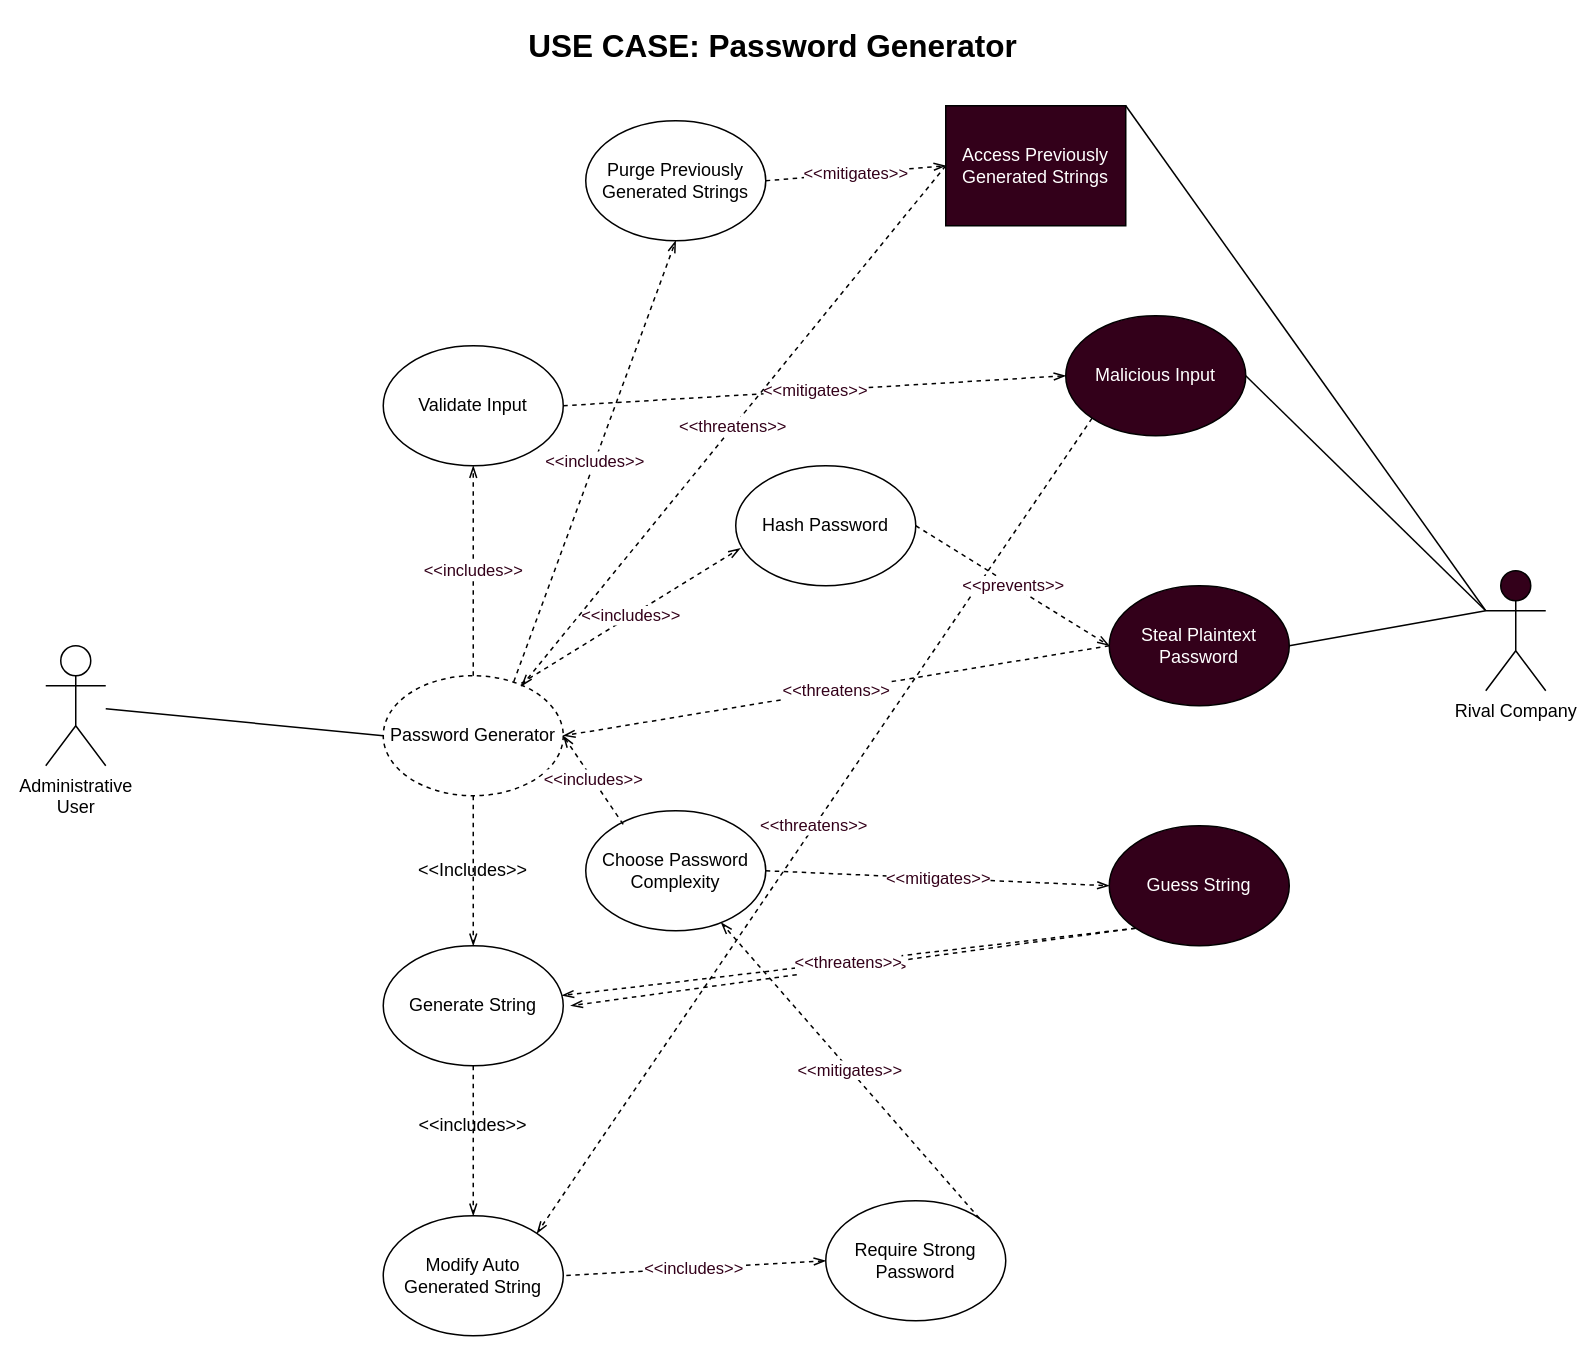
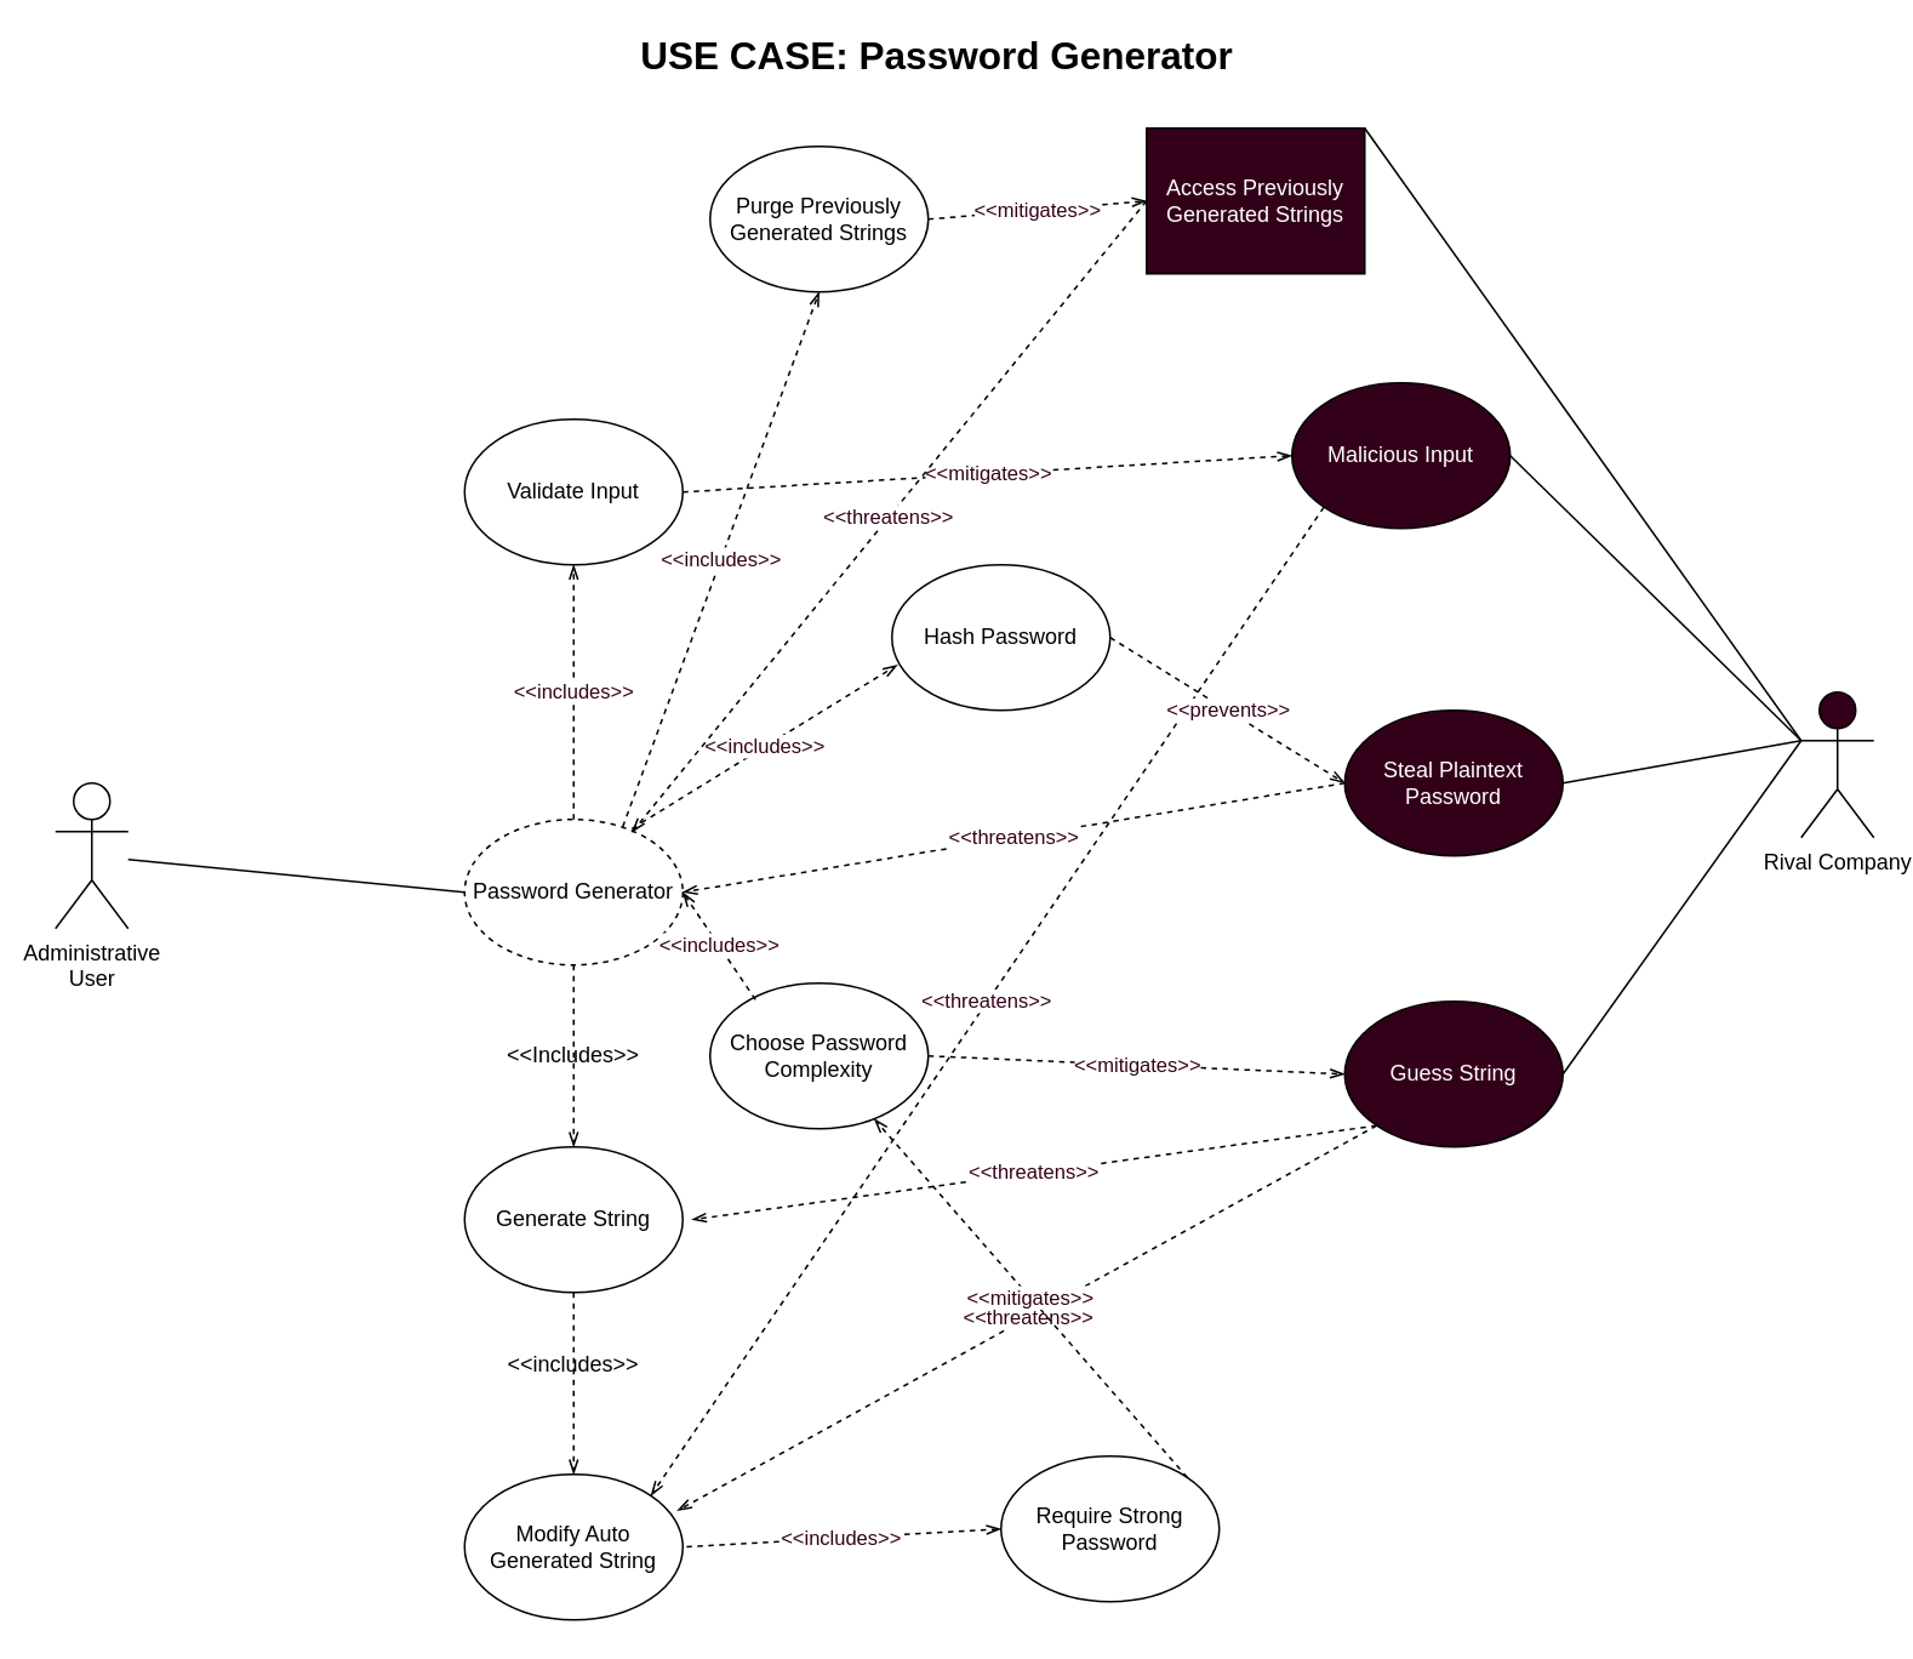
  <mxCell id="0" />
  <mxCell id="1" parent="0" />
  <mxCell id="2" value="&lt;div&gt;Administrative&lt;/div&gt;&lt;div&gt;User&lt;br&gt;&lt;/div&gt;" style="shape=umlActor;verticalLabelPosition=bottom;verticalAlign=top;html=1;outlineConnect=0;" parent="1" vertex="1"><mxGeometry x="30" y="430" width="40" height="80" as="geometry" /></mxCell>
  <mxCell id="3" value="Password Generator" style="ellipse;whiteSpace=wrap;html=1;dashed=1;" parent="1" vertex="1"><mxGeometry x="255" y="450" width="120" height="80" as="geometry" /></mxCell>
  <mxCell id="4" value="" style="endArrow=none;html=1;entryX=0;entryY=0.5;entryDx=0;entryDy=0;" parent="1" source="2" target="3" edge="1"><mxGeometry width="50" height="50" relative="1" as="geometry"><mxPoint x="300" y="550" as="sourcePoint" /><mxPoint x="240" y="491" as="targetPoint" /></mxGeometry></mxCell>
  <mxCell id="5" value="&lt;b&gt;&lt;font style=&quot;font-size: 21px&quot;&gt;USE CASE: Password Generator&lt;br&gt;&lt;/font&gt;&lt;/b&gt;" style="text;html=1;strokeColor=none;fillColor=none;align=center;verticalAlign=middle;whiteSpace=wrap;rounded=0;" parent="1" vertex="1"><mxGeometry x="20" y="20" width="990" height="20" as="geometry" /></mxCell>
  <mxCell id="6" value="Choose Password Complexity" style="ellipse;whiteSpace=wrap;html=1;" parent="1" vertex="1"><mxGeometry x="390" y="540" width="120" height="80" as="geometry" /></mxCell>
  <mxCell id="7" value="Hash Password" style="ellipse;whiteSpace=wrap;html=1;" parent="1" vertex="1"><mxGeometry x="490" y="310" width="120" height="80" as="geometry" /></mxCell>
  <mxCell id="8" value="Validate Input" style="ellipse;whiteSpace=wrap;html=1;" parent="1" vertex="1"><mxGeometry x="255" y="230" width="120" height="80" as="geometry" /></mxCell>
  <mxCell id="9" value="&amp;lt;&amp;lt;Includes&amp;gt;&amp;gt;" style="text;html=1;strokeColor=none;fillColor=none;align=center;verticalAlign=middle;whiteSpace=wrap;rounded=0;" parent="1" vertex="1"><mxGeometry x="265" y="570" width="100" height="20" as="geometry" /></mxCell>
  <mxCell id="10" value="Rival Company" style="shape=umlActor;verticalLabelPosition=bottom;verticalAlign=top;html=1;outlineConnect=0;fillColor=#33001A;" vertex="1" parent="1"><mxGeometry x="990" y="380" width="40" height="80" as="geometry" /></mxCell>
  <mxCell id="11" value="Generate String" style="ellipse;whiteSpace=wrap;html=1;" vertex="1" parent="1"><mxGeometry x="255" y="630" width="120" height="80" as="geometry" /></mxCell>
  <mxCell id="12" value="Guess String" style="ellipse;whiteSpace=wrap;html=1;fillColor=#33001A;fontColor=#FFFFFF;" vertex="1" parent="1"><mxGeometry x="739" y="550" width="120" height="80" as="geometry" /></mxCell>
  <mxCell id="13" value="" style="endArrow=openThin;dashed=1;html=1;fontColor=#FFFFFF;strokeWidth=1;entryX=0.5;entryY=0;entryDx=0;entryDy=0;startArrow=none;startFill=0;endFill=0;exitX=0.5;exitY=1;exitDx=0;exitDy=0;" edge="1" parent="1" source="3" target="11"><mxGeometry width="50" height="50" relative="1" as="geometry"><mxPoint x="400" y="600" as="sourcePoint" /><mxPoint x="350" y="490" as="targetPoint" /></mxGeometry></mxCell>
  <mxCell id="14" value="&lt;font color=&quot;#33001A&quot;&gt;&amp;lt;&amp;lt;threatens&amp;gt;&amp;gt;&lt;/font&gt;" style="endArrow=openThin;dashed=1;html=1;fontColor=#FFFFFF;strokeWidth=1;startArrow=none;startFill=0;endFill=0;exitX=0;exitY=1;exitDx=0;exitDy=0;" edge="1" parent="1" source="12"><mxGeometry width="50" height="50" relative="1" as="geometry"><mxPoint x="480" y="600" as="sourcePoint" /><mxPoint x="380" y="670" as="targetPoint" /></mxGeometry></mxCell>
  <mxCell id="15" value="&lt;font color=&quot;#33001A&quot;&gt;&amp;lt;&amp;lt;includes&amp;gt;&amp;gt;&lt;/font&gt;" style="endArrow=openThin;dashed=1;html=1;fontColor=#FFFFFF;strokeWidth=1;startArrow=none;startFill=0;endFill=0;entryX=1;entryY=0.5;entryDx=0;entryDy=0;exitX=0.208;exitY=0.113;exitDx=0;exitDy=0;exitPerimeter=0;" edge="1" parent="1" source="6" target="3"><mxGeometry width="50" height="50" relative="1" as="geometry"><mxPoint x="450" y="410" as="sourcePoint" /><mxPoint x="470" y="460" as="targetPoint" /></mxGeometry></mxCell>
  <mxCell id="16" value="&lt;font color=&quot;#33001A&quot;&gt;&amp;lt;&amp;lt;mitigates&amp;gt;&amp;gt;&lt;/font&gt;" style="endArrow=openThin;dashed=1;html=1;fontColor=#FFFFFF;strokeWidth=1;startArrow=none;startFill=0;endFill=0;entryX=0;entryY=0.5;entryDx=0;entryDy=0;exitX=1;exitY=0.5;exitDx=0;exitDy=0;" edge="1" parent="1" source="6" target="12"><mxGeometry width="50" height="50" relative="1" as="geometry"><mxPoint x="580" y="380" as="sourcePoint" /><mxPoint x="460" y="500" as="targetPoint" /></mxGeometry></mxCell>
+ <mxCell id="17" value="" style="endArrow=none;html=1;fontColor=#FFFFFF;strokeWidth=1;exitX=1;exitY=0.5;exitDx=0;exitDy=0;entryX=0;entryY=0.333;entryDx=0;entryDy=0;entryPerimeter=0;" edge="1" parent="1" source="12" target="10"><mxGeometry width="50" height="50" relative="1" as="geometry"><mxPoint x="330" y="540" as="sourcePoint" /><mxPoint x="380" y="490" as="targetPoint" /></mxGeometry></mxCell>
  <mxCell id="18" value="Modify Auto Generated String" style="ellipse;whiteSpace=wrap;html=1;" vertex="1" parent="1"><mxGeometry x="255" y="810" width="120" height="80" as="geometry" /></mxCell>
  <mxCell id="19" value="" style="endArrow=openThin;dashed=1;html=1;fontColor=#FFFFFF;strokeWidth=1;exitX=0.5;exitY=1;exitDx=0;exitDy=0;startArrow=none;startFill=0;endFill=0;entryX=0.5;entryY=0;entryDx=0;entryDy=0;" edge="1" parent="1" source="11" target="18"><mxGeometry width="50" height="50" relative="1" as="geometry"><mxPoint x="325" y="640" as="sourcePoint" /><mxPoint x="260" y="420" as="targetPoint" /></mxGeometry></mxCell>
- <mxCell id="20" value="&lt;font color=&quot;#33001A&quot;&gt;&amp;lt;&amp;lt;threatens&amp;gt;&amp;gt;&lt;/font&gt;" style="endArrow=openThin;dashed=1;html=1;fontColor=#FFFFFF;strokeWidth=1;startArrow=none;startFill=0;endFill=0;exitX=0;exitY=1;exitDx=0;exitDy=0;" edge="1" parent="1" source="12" target="11"><mxGeometry width="50" height="50" relative="1" as="geometry"><mxPoint x="767.574" y="528.284" as="sourcePoint" /><mxPoint x="400" y="800" as="targetPoint" /></mxGeometry></mxCell>
+ <mxCell id="20" value="&lt;font color=&quot;#33001A&quot;&gt;&amp;lt;&amp;lt;threatens&amp;gt;&amp;gt;&lt;/font&gt;" style="endArrow=openThin;dashed=1;html=1;fontColor=#FFFFFF;strokeWidth=1;startArrow=none;startFill=0;endFill=0;exitX=0;exitY=1;exitDx=0;exitDy=0;entryX=0.975;entryY=0.25;entryDx=0;entryDy=0;entryPerimeter=0;" edge="1" parent="1" source="12" target="18"><mxGeometry width="50" height="50" relative="1" as="geometry"><mxPoint x="767.574" y="528.284" as="sourcePoint" /><mxPoint x="400" y="800" as="targetPoint" /></mxGeometry></mxCell>
  <mxCell id="21" value="Malicious Input" style="ellipse;whiteSpace=wrap;html=1;fillColor=#33001A;fontColor=#FFFFFF;" vertex="1" parent="1"><mxGeometry x="710" y="210" width="120" height="80" as="geometry" /></mxCell>
  <mxCell id="22" value="&lt;font color=&quot;#33001A&quot;&gt;&amp;lt;&amp;lt;threatens&amp;gt;&amp;gt;&lt;/font&gt;" style="endArrow=openThin;dashed=1;html=1;fontColor=#FFFFFF;strokeWidth=1;startArrow=none;startFill=0;endFill=0;entryX=1;entryY=0;entryDx=0;entryDy=0;exitX=0;exitY=1;exitDx=0;exitDy=0;" edge="1" parent="1" source="21" target="18"><mxGeometry width="50" height="50" relative="1" as="geometry"><mxPoint x="760" y="240" as="sourcePoint" /><mxPoint x="385" y="330" as="targetPoint" /></mxGeometry></mxCell>
  <mxCell id="23" value="Require Strong Password" style="ellipse;whiteSpace=wrap;html=1;" vertex="1" parent="1"><mxGeometry x="550" y="800" width="120" height="80" as="geometry" /></mxCell>
  <mxCell id="24" value="&lt;font color=&quot;#33001A&quot;&gt;&amp;lt;&amp;lt;mitigates&amp;gt;&amp;gt;&lt;/font&gt;" style="endArrow=openThin;dashed=1;html=1;fontColor=#FFFFFF;strokeWidth=1;startArrow=none;startFill=0;endFill=0;exitX=1;exitY=0;exitDx=0;exitDy=0;" edge="1" parent="1" source="23" target="6"><mxGeometry width="50" height="50" relative="1" as="geometry"><mxPoint x="767.574" y="471.716" as="sourcePoint" /><mxPoint x="367.426" y="358.284" as="targetPoint" /></mxGeometry></mxCell>
  <mxCell id="25" value="&lt;font color=&quot;#33001A&quot;&gt;&amp;lt;&amp;lt;includes&amp;gt;&amp;gt;&lt;/font&gt;" style="endArrow=none;dashed=1;html=1;fontColor=#FFFFFF;strokeWidth=1;startArrow=openThin;startFill=0;endFill=0;exitX=0;exitY=0.5;exitDx=0;exitDy=0;entryX=1;entryY=0.5;entryDx=0;entryDy=0;" edge="1" parent="1" source="23" target="18"><mxGeometry width="50" height="50" relative="1" as="geometry"><mxPoint x="602.426" y="358.284" as="sourcePoint" /><mxPoint x="270" y="460" as="targetPoint" /></mxGeometry></mxCell>
  <mxCell id="26" value="&amp;lt;&amp;lt;includes&amp;gt;&amp;gt;" style="text;html=1;strokeColor=none;fillColor=none;align=center;verticalAlign=middle;whiteSpace=wrap;rounded=0;" vertex="1" parent="1"><mxGeometry x="265" y="740" width="100" height="20" as="geometry" /></mxCell>
  <mxCell id="27" value="" style="endArrow=none;html=1;fontColor=#FFFFFF;strokeWidth=1;exitX=1;exitY=0.5;exitDx=0;exitDy=0;entryX=0;entryY=0.333;entryDx=0;entryDy=0;entryPerimeter=0;" edge="1" parent="1" source="21" target="10"><mxGeometry width="50" height="50" relative="1" as="geometry"><mxPoint x="870" y="500" as="sourcePoint" /><mxPoint x="940" y="340" as="targetPoint" /></mxGeometry></mxCell>
  <mxCell id="28" value="&lt;font color=&quot;#33001A&quot;&gt;&amp;lt;&amp;lt;mitigates&amp;gt;&amp;gt;&lt;/font&gt;" style="endArrow=openThin;dashed=1;html=1;fontColor=#FFFFFF;strokeWidth=1;startArrow=none;startFill=0;endFill=0;exitX=1;exitY=0.5;exitDx=0;exitDy=0;entryX=0;entryY=0.5;entryDx=0;entryDy=0;" edge="1" parent="1" source="8" target="21"><mxGeometry width="50" height="50" relative="1" as="geometry"><mxPoint x="385" y="170" as="sourcePoint" /><mxPoint x="810" y="460" as="targetPoint" /></mxGeometry></mxCell>
  <mxCell id="29" value="&lt;font color=&quot;#33001A&quot;&gt;&amp;lt;&amp;lt;includes&amp;gt;&amp;gt;&lt;/font&gt;" style="endArrow=openThin;dashed=1;html=1;fontColor=#FFFFFF;strokeWidth=1;startArrow=none;startFill=0;endFill=0;entryX=0.5;entryY=1;entryDx=0;entryDy=0;exitX=0.5;exitY=0;exitDx=0;exitDy=0;" edge="1" parent="1" source="3" target="8"><mxGeometry width="50" height="50" relative="1" as="geometry"><mxPoint x="438" y="440" as="sourcePoint" /><mxPoint x="757.574" y="261.716" as="targetPoint" /></mxGeometry></mxCell>
  <mxCell id="30" value="Steal Plaintext Password" style="ellipse;whiteSpace=wrap;html=1;fillColor=#33001A;fontColor=#FFFFFF;" vertex="1" parent="1"><mxGeometry x="739" y="390" width="120" height="80" as="geometry" /></mxCell>
  <mxCell id="31" value="&lt;font color=&quot;#33001A&quot;&gt;&amp;lt;&amp;lt;threatens&amp;gt;&amp;gt;&lt;/font&gt;" style="endArrow=openThin;dashed=1;html=1;fontColor=#FFFFFF;strokeWidth=1;startArrow=none;startFill=0;endFill=0;exitX=0;exitY=0.5;exitDx=0;exitDy=0;entryX=1;entryY=0.5;entryDx=0;entryDy=0;" edge="1" parent="1" source="30" target="3"><mxGeometry width="50" height="50" relative="1" as="geometry"><mxPoint x="767.574" y="308.284" as="sourcePoint" /><mxPoint x="367.426" y="831.716" as="targetPoint" /></mxGeometry></mxCell>
  <mxCell id="32" value="&lt;font color=&quot;#33001A&quot;&gt;&amp;lt;&amp;lt;includes&amp;gt;&amp;gt;&lt;/font&gt;" style="endArrow=openThin;dashed=1;html=1;fontColor=#FFFFFF;strokeWidth=1;startArrow=none;startFill=0;endFill=0;entryX=0.025;entryY=0.688;entryDx=0;entryDy=0;exitX=0.767;exitY=0.063;exitDx=0;exitDy=0;exitPerimeter=0;entryPerimeter=0;" edge="1" parent="1" source="3" target="7"><mxGeometry width="50" height="50" relative="1" as="geometry"><mxPoint x="325" y="460" as="sourcePoint" /><mxPoint x="325" y="320" as="targetPoint" /></mxGeometry></mxCell>
  <mxCell id="33" value="&lt;font color=&quot;#33001A&quot;&gt;&amp;lt;&amp;lt;prevents&amp;gt;&amp;gt;&lt;/font&gt;" style="endArrow=openThin;dashed=1;html=1;fontColor=#FFFFFF;strokeWidth=1;startArrow=none;startFill=0;endFill=0;exitX=1;exitY=0.5;exitDx=0;exitDy=0;entryX=0;entryY=0.5;entryDx=0;entryDy=0;" edge="1" parent="1" source="7" target="30"><mxGeometry width="50" height="50" relative="1" as="geometry"><mxPoint x="385" y="280" as="sourcePoint" /><mxPoint x="766.574" y="248.284" as="targetPoint" /></mxGeometry></mxCell>
  <mxCell id="34" value="" style="endArrow=none;html=1;fontColor=#FFFFFF;strokeWidth=1;exitX=1;exitY=0.5;exitDx=0;exitDy=0;entryX=0;entryY=0.333;entryDx=0;entryDy=0;entryPerimeter=0;" edge="1" parent="1" source="30" target="10"><mxGeometry width="50" height="50" relative="1" as="geometry"><mxPoint x="869" y="280" as="sourcePoint" /><mxPoint x="1000" y="416.667" as="targetPoint" /></mxGeometry></mxCell>
  <mxCell id="35" value="Access Previously Generated Strings" style="whiteSpace=wrap;html=1;fillColor=#33001A;fontColor=#FFFFFF;rounded=0;" vertex="1" parent="1"><mxGeometry x="630" y="70" width="120" height="80" as="geometry" /></mxCell>
  <mxCell id="36" value="" style="endArrow=none;html=1;fontColor=#FFFFFF;strokeWidth=1;exitX=1;exitY=0;exitDx=0;exitDy=0;entryX=0;entryY=0.333;entryDx=0;entryDy=0;entryPerimeter=0;" edge="1" parent="1" source="35" target="10"><mxGeometry width="50" height="50" relative="1" as="geometry"><mxPoint x="869" y="600" as="sourcePoint" /><mxPoint x="1030" y="640" as="targetPoint" /></mxGeometry></mxCell>
  <mxCell id="37" value="&lt;font color=&quot;#33001A&quot;&gt;&amp;lt;&amp;lt;threatens&amp;gt;&amp;gt;&lt;/font&gt;" style="endArrow=openThin;dashed=1;html=1;fontColor=#FFFFFF;strokeWidth=1;startArrow=none;startFill=0;endFill=0;exitX=0;exitY=0.5;exitDx=0;exitDy=0;entryX=0.767;entryY=0.088;entryDx=0;entryDy=0;entryPerimeter=0;" edge="1" parent="1" source="35" target="3"><mxGeometry width="50" height="50" relative="1" as="geometry"><mxPoint x="749" y="440" as="sourcePoint" /><mxPoint x="385" y="500" as="targetPoint" /></mxGeometry></mxCell>
  <mxCell id="38" value="Purge Previously Generated Strings" style="ellipse;whiteSpace=wrap;html=1;" vertex="1" parent="1"><mxGeometry x="390" width="120" height="80" as="geometry" y="80" /></mxCell>
  <mxCell id="39" value="&lt;font color=&quot;#33001A&quot;&gt;&amp;lt;&amp;lt;includes&amp;gt;&amp;gt;&lt;/font&gt;" style="endArrow=openThin;dashed=1;html=1;fontColor=#FFFFFF;strokeWidth=1;startArrow=none;startFill=0;endFill=0;entryX=0.5;entryY=1;entryDx=0;entryDy=0;exitX=0.725;exitY=0.05;exitDx=0;exitDy=0;exitPerimeter=0;" edge="1" parent="1" source="3" target="38"><mxGeometry width="50" height="50" relative="1" as="geometry"><mxPoint x="325" y="460" as="sourcePoint" /><mxPoint x="325" y="320" as="targetPoint" /></mxGeometry></mxCell>
  <mxCell id="40" value="&lt;font color=&quot;#33001A&quot;&gt;&amp;lt;&amp;lt;mitigates&amp;gt;&amp;gt;&lt;/font&gt;" style="endArrow=openThin;dashed=1;html=1;fontColor=#FFFFFF;strokeWidth=1;startArrow=none;startFill=0;endFill=0;exitX=1;exitY=0.5;exitDx=0;exitDy=0;entryX=0;entryY=0.5;entryDx=0;entryDy=0;" edge="1" parent="1" source="38" target="35"><mxGeometry width="50" height="50" relative="1" as="geometry"><mxPoint x="385" y="280" as="sourcePoint" /><mxPoint x="720" y="260" as="targetPoint" /></mxGeometry></mxCell>
